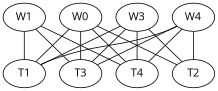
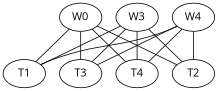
  graph {
    fontname="Open Sans"
    node [fontname="Open Sans"]
    edge [fontname="Open Sans" weight=69]
-   W1
    T1
    T3
    T4
    n5 [label=W0]
    T2
    W3
    W4
-   W1 -- T1 [weight=82]
-   W1 -- T3
-   W1 -- T4 [weight=92]
    n5 -- T1 [weight=77]
    n5 -- T3 [weight=49]
    n5 -- T4 [weight=92]
    n5 -- T2 [weight=37]
    W3 -- T1 [weight=11]
    W3 -- T3 [weight=5]
    W3 -- T4 [weight=86]
    W3 -- T2
    W4 -- T1 [weight=8]
    W4 -- T3 [weight=98]
    W4 -- T4 [weight=23]
    W4 -- T2 [weight=9]
  }
